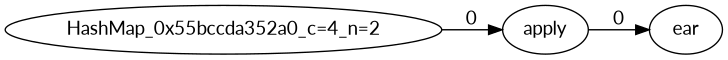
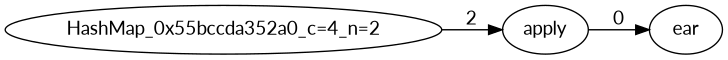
  digraph {
    fontname=Lato
    rankdir=LR
    node [fontname=Lato]
    edge [fontname=Lato]
    "HashMap_0x55bccda352a0_c=4_n=2"
    apply
    ear
-   "HashMap_0x55bccda352a0_c=4_n=2" -> apply [label=0]
+   "HashMap_0x55bccda352a0_c=4_n=2" -> apply [label=2]
    apply -> ear [label=0]
  }
